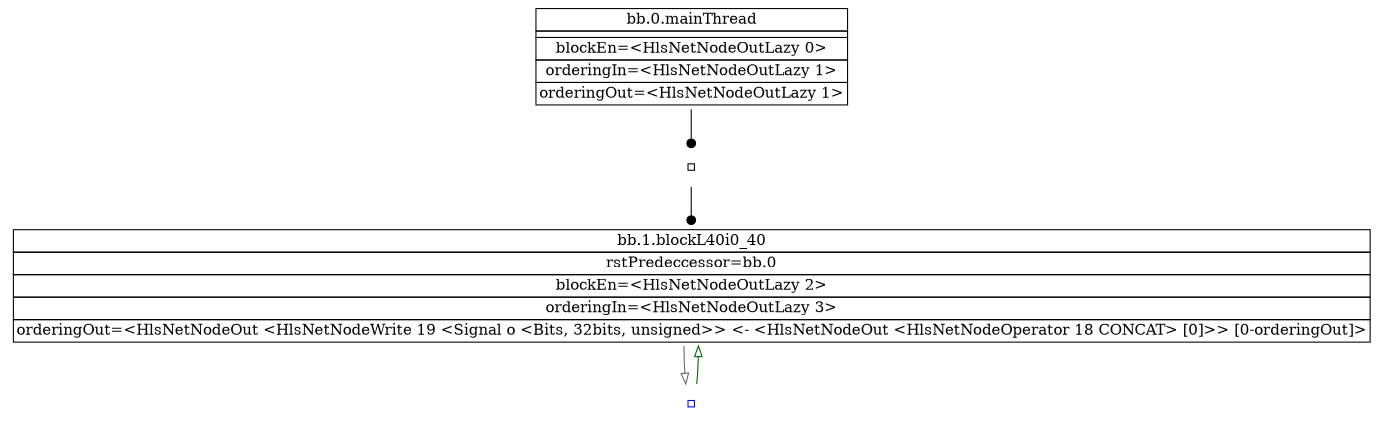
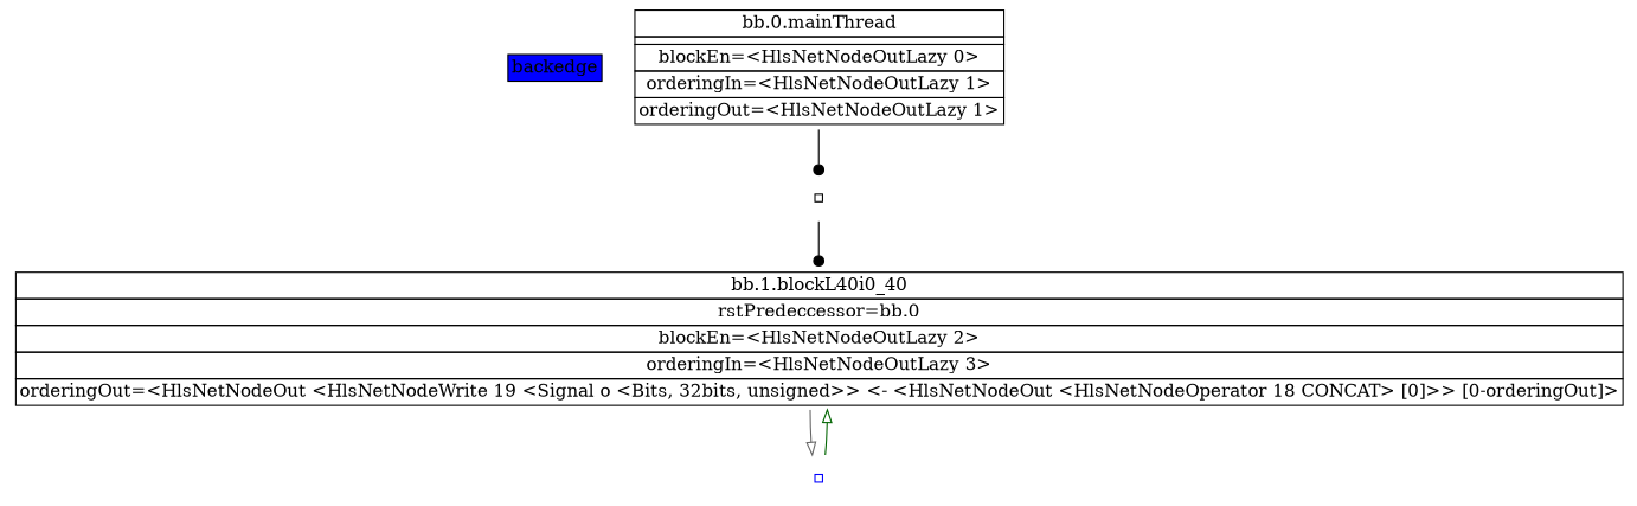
  digraph {
    node [shape=plaintext style=filled fillcolor=white]
    edge [color=black arrowhead=dot]
+   n1 [label=< <table border="0" cellborder="1" cellspacing="0">   <tr><td bgcolor="blue">backedge</td></tr> </table>> shape=plain fillcolor=""]
    n2 [label=< <table border="0" cellborder="1" cellspacing="0">             <tr><td>bb.0.mainThread</td></tr>             <tr><td></td></tr>             <tr><td>blockEn=&lt;HlsNetNodeOutLazy 0&gt;</td></tr>             <tr><td>orderingIn=&lt;HlsNetNodeOutLazy 1&gt;</td></tr>             <tr><td>orderingOut=&lt;HlsNetNodeOutLazy 1&gt;</td></tr>         </table> >]
    n3 [label=< <table border="0" cellborder="1" cellspacing="0">             <tr><td></td></tr>         </table> >]
    n4 [label=< <table border="0" cellborder="1" cellspacing="0">             <tr><td>bb.1.blockL40i0_40</td></tr>             <tr><td>rstPredeccessor=bb.0</td></tr>             <tr><td>blockEn=&lt;HlsNetNodeOutLazy 2&gt;</td></tr>             <tr><td>orderingIn=&lt;HlsNetNodeOutLazy 3&gt;</td></tr>             <tr><td>orderingOut=&lt;HlsNetNodeOut &lt;HlsNetNodeWrite 19 &lt;Signal o &lt;Bits, 32bits, unsigned&gt;&gt; &lt;- &lt;HlsNetNodeOut &lt;HlsNetNodeOperator 18 CONCAT&gt; [0]&gt;&gt; [0-orderingOut]&gt;</td></tr>         </table> >]
    n5 [color=blue label=< <table border="0" cellborder="1" cellspacing="0">             <tr><td></td></tr>         </table> >]
    n2 -> n3
    n3 -> n4
    n4 -> n5 [color=gray40 arrowhead=onormal]
    n5 -> n4 [color=darkgreen arrowhead=onormal]
  }
